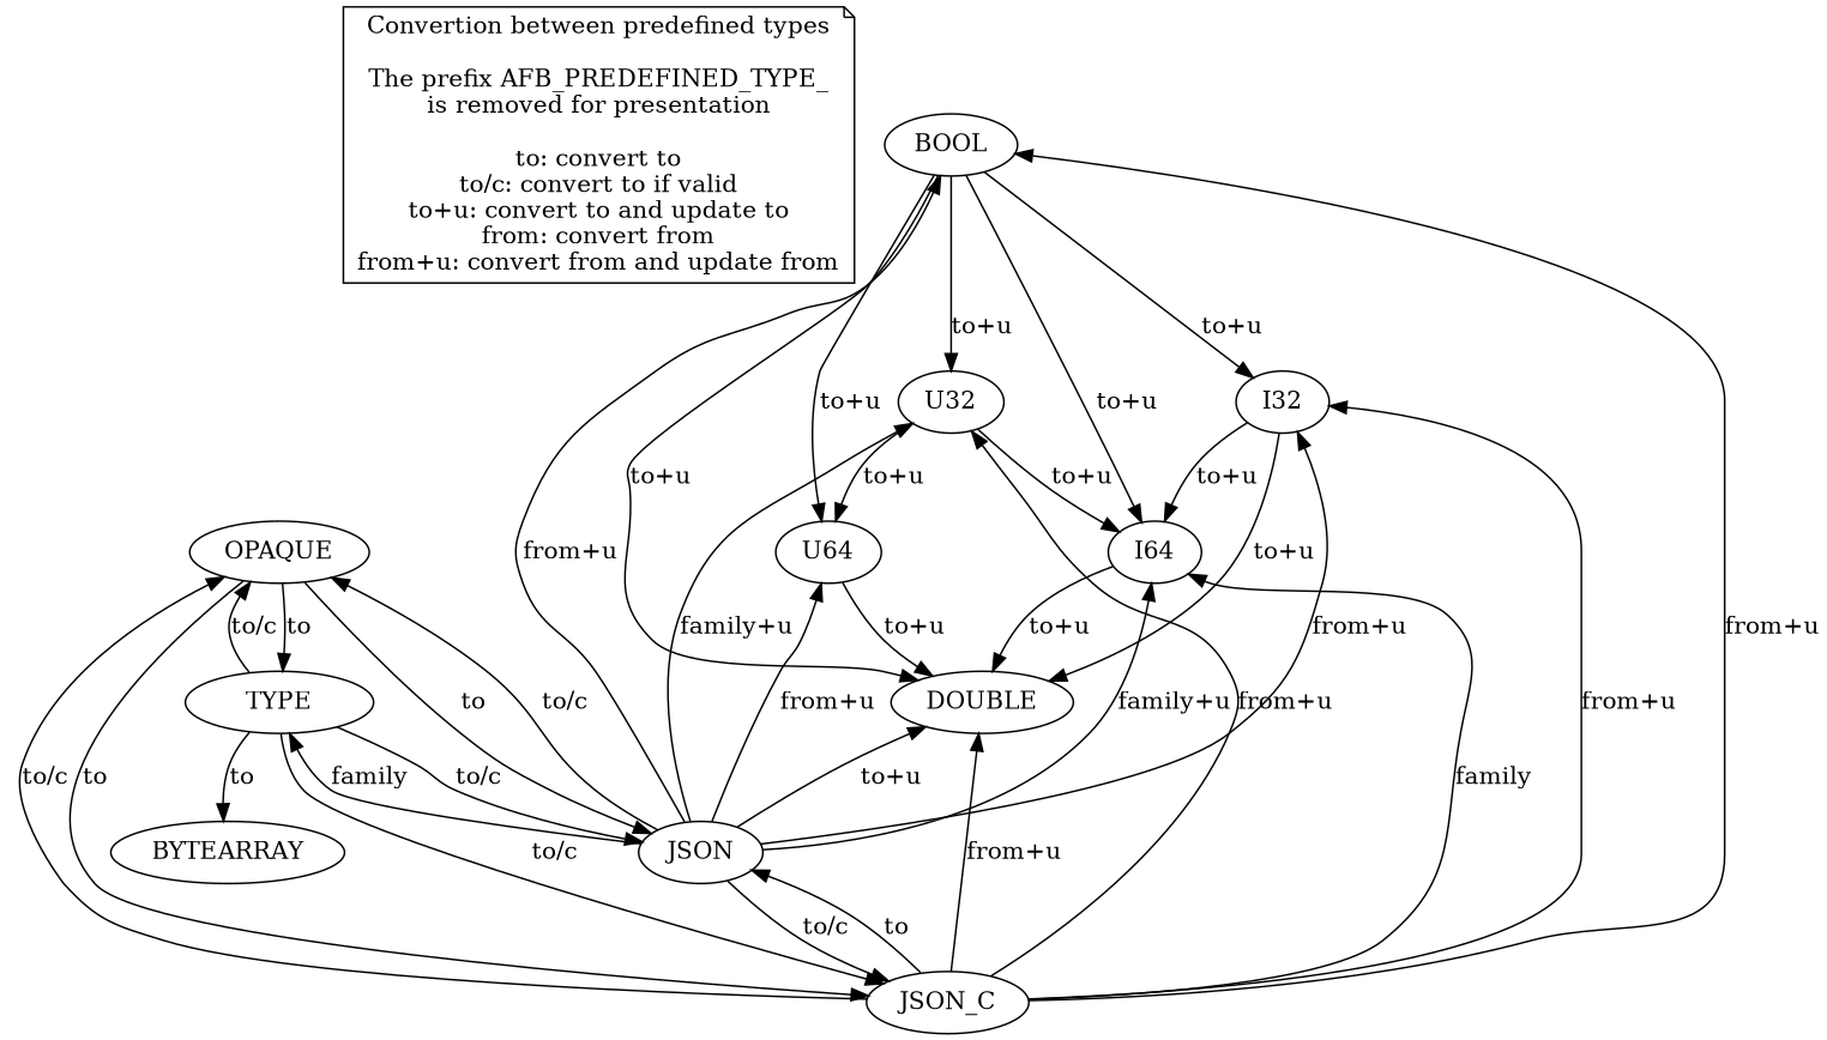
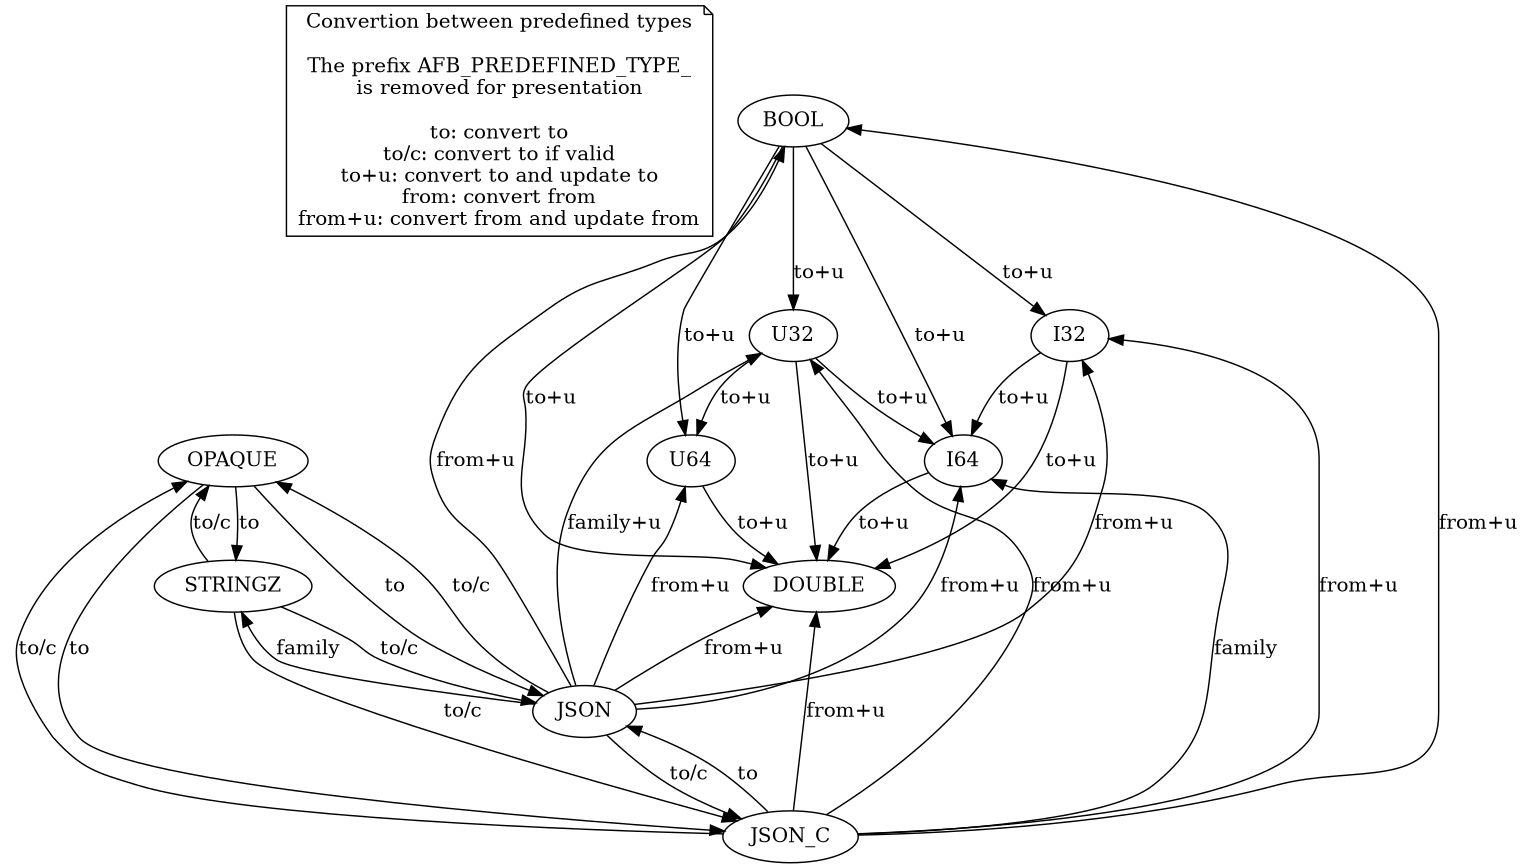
  strict digraph {
    n1 [label="Convertion between predefined types\n\nThe prefix AFB_PREDEFINED_TYPE_\nis removed for presentation\n\nto: convert to\nto/c: convert to if valid\nto+u: convert to and update to\nfrom: convert from\nfrom+u: convert from and update from" shape=note]
    OPAQUE
-   STRINGZ [label=TYPE]
+   STRINGZ
    JSON
    JSON_C
-   BYTEARRAY
    BOOL
    I32
    U32
    I64
    U64
    DOUBLE
    OPAQUE -> STRINGZ [label=to]
    OPAQUE -> JSON [label=to]
    OPAQUE -> JSON_C [label=to]
    STRINGZ -> OPAQUE [label="to/c"]
    STRINGZ -> JSON [label="to/c"]
    STRINGZ -> JSON_C [label="to/c"]
-   STRINGZ -> BYTEARRAY [label=to]
    JSON -> OPAQUE [label="to/c"]
    JSON -> STRINGZ [label=family]
    JSON -> JSON_C [label="to/c"]
    JSON_C -> OPAQUE [label="to/c"]
    JSON_C -> JSON [label=to]
    BOOL -> JSON [dir=back label="from+u"]
    BOOL -> JSON_C [dir=back label="from+u"]
    BOOL -> I32 [label="to+u"]
    BOOL -> U32 [label="to+u"]
    BOOL -> I64 [label="to+u"]
    BOOL -> U64 [label="to+u"]
    BOOL -> DOUBLE [label="to+u"]
    I32 -> JSON [dir=back label="from+u"]
    I32 -> JSON_C [dir=back label="from+u"]
    I32 -> I64 [label="to+u"]
    I32 -> DOUBLE [label="to+u"]
    U32 -> JSON [dir=back label="family+u"]
    U32 -> JSON_C [dir=back label="from+u"]
    U32 -> I64 [label="to+u"]
    U32 -> U64 [label="to+u"]
-   I64 -> JSON [dir=back label="family+u"]
+   U32 -> DOUBLE [label="to+u"]
+   I64 -> JSON [dir=back label="from+u"]
    I64 -> JSON_C [dir=back label=family]
    I64 -> DOUBLE [label="to+u"]
    U64 -> JSON [dir=back label="from+u"]
    U64 -> DOUBLE [label="to+u"]
-   DOUBLE -> JSON [dir=back label="to+u"]
+   DOUBLE -> JSON [dir=back label="from+u"]
    DOUBLE -> JSON_C [dir=back label="from+u"]
  }
